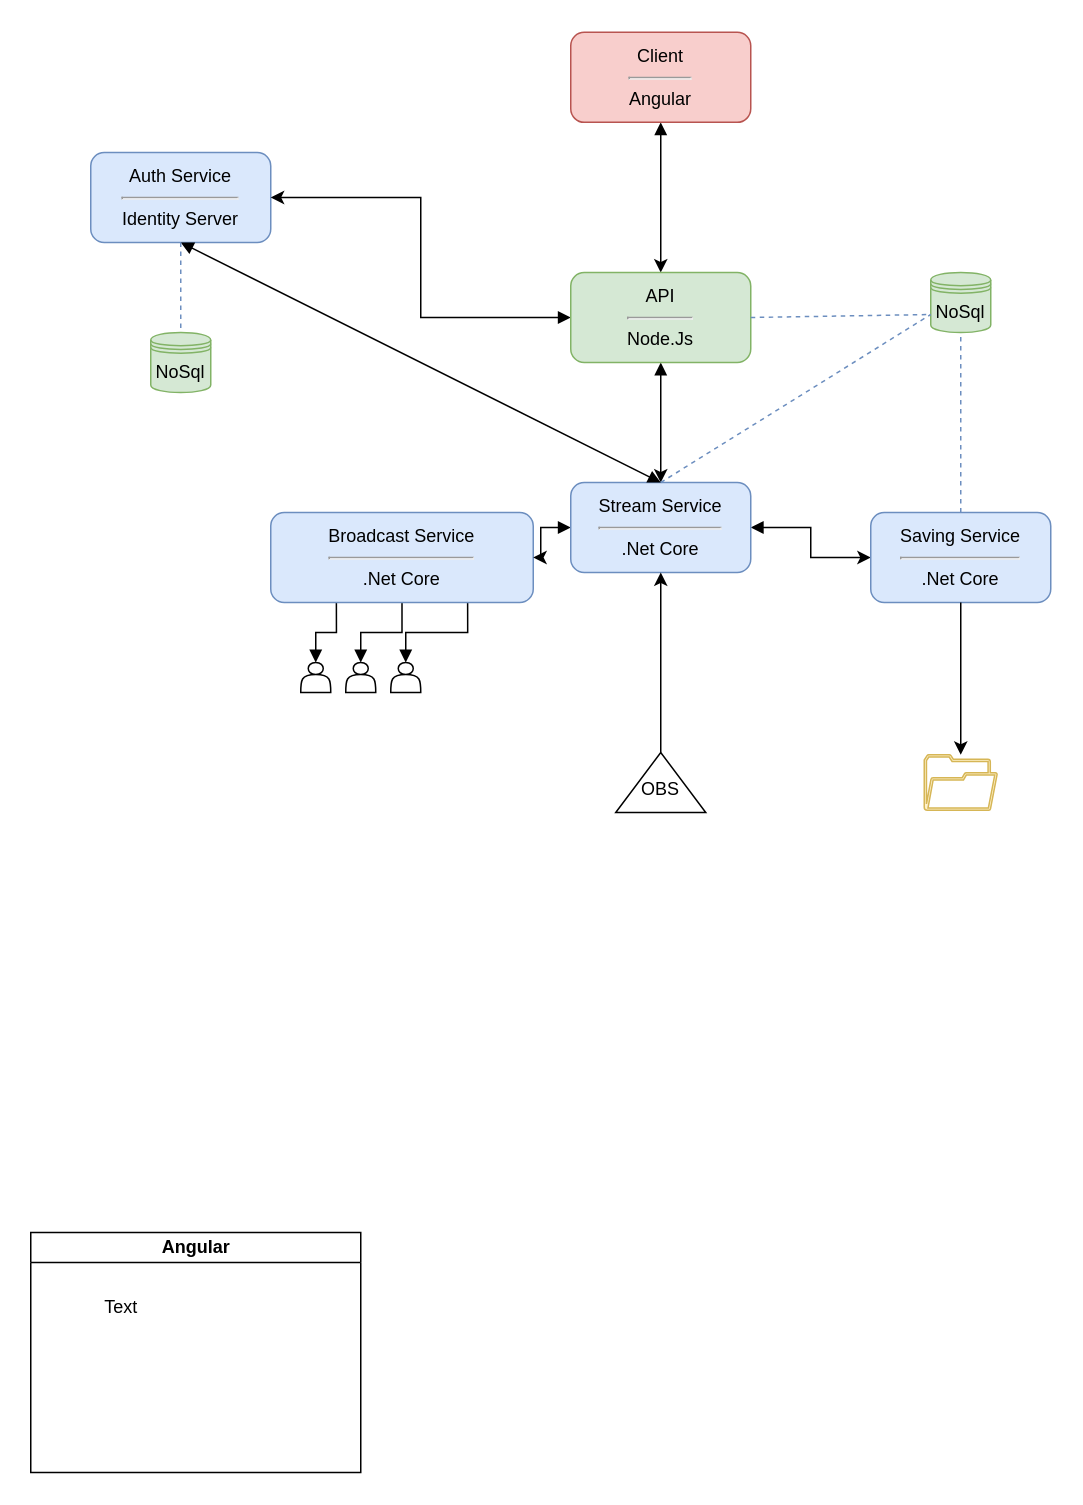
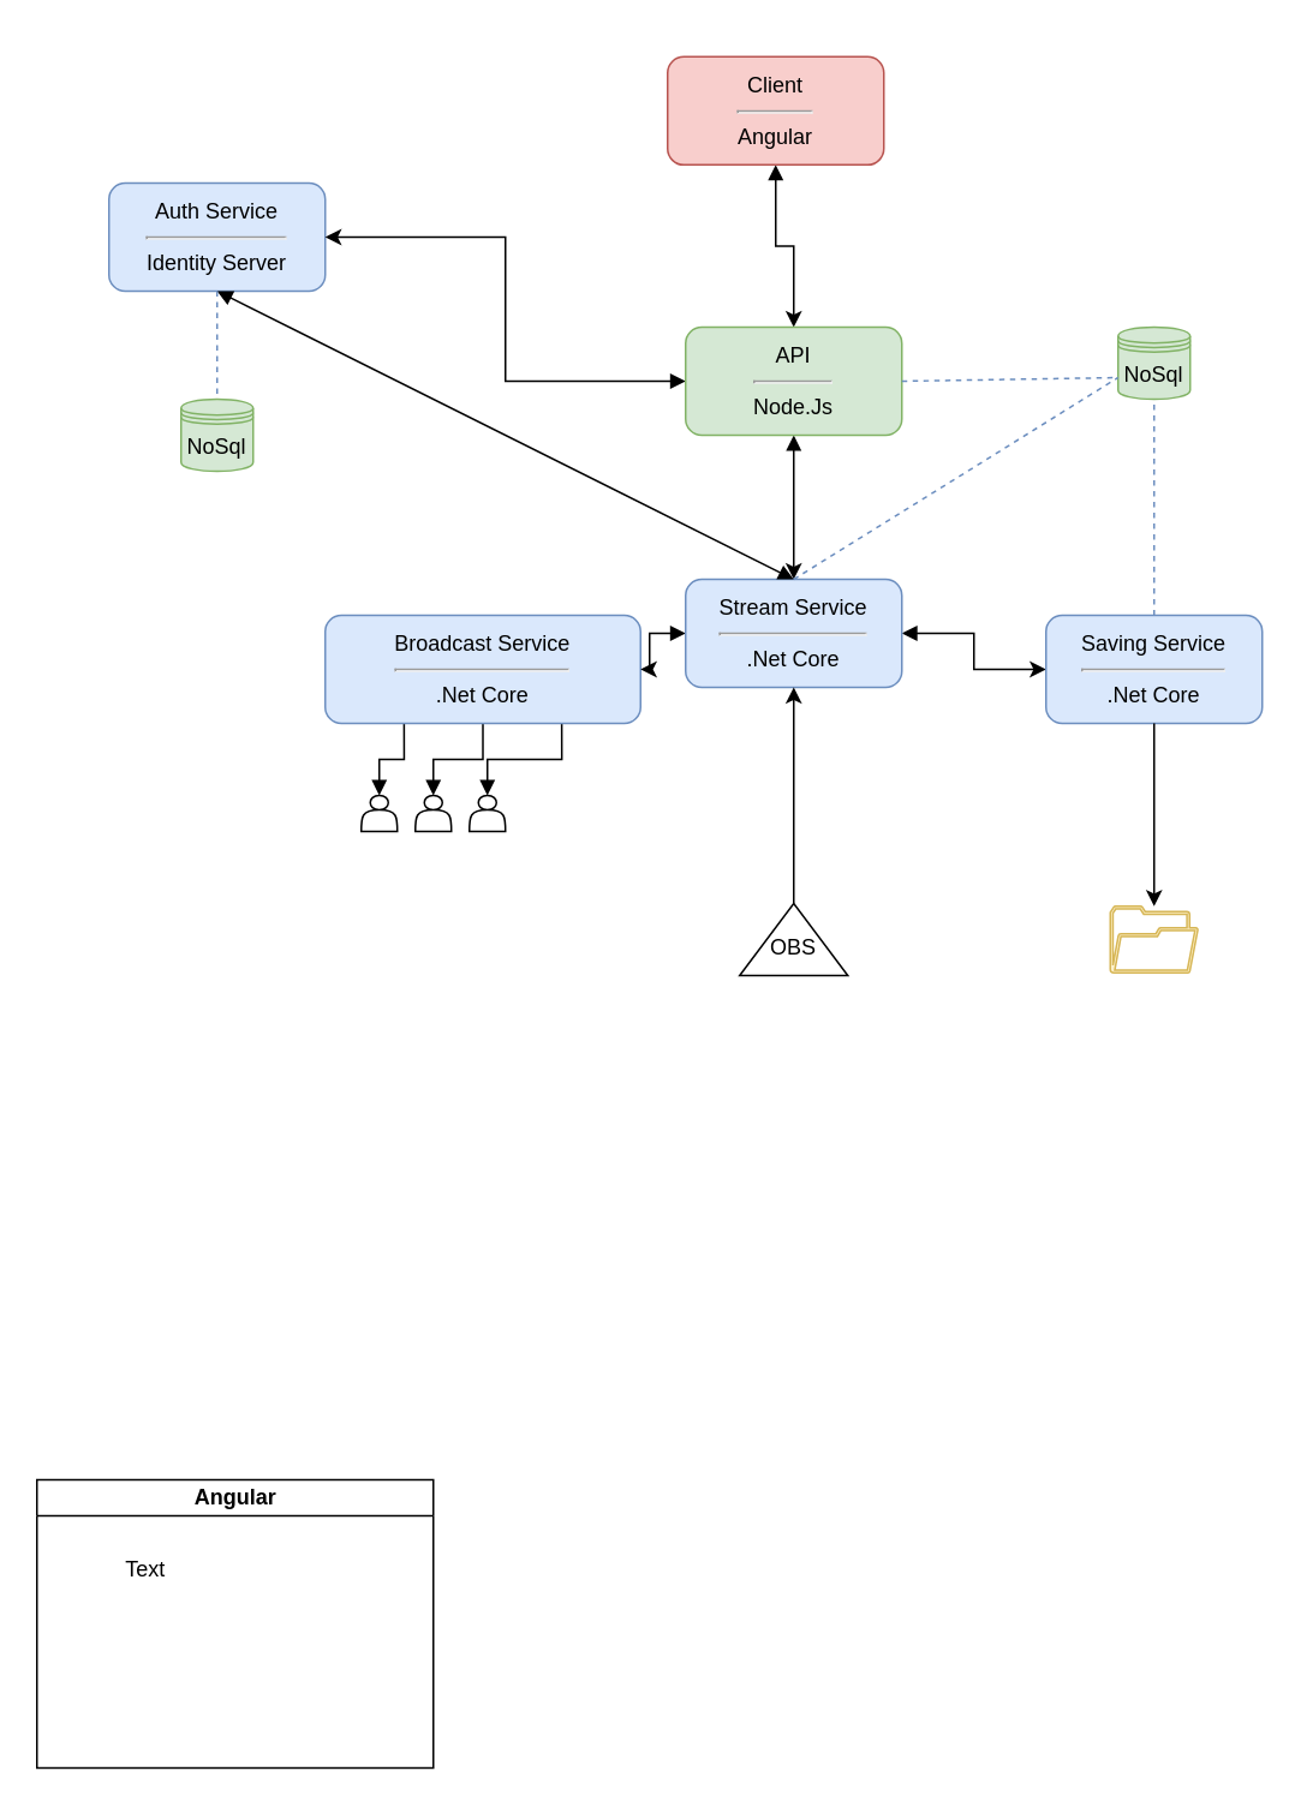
  <mxCell id="0" />
  <mxCell id="1" parent="0" />
  <mxCell id="2" value="" style="edgeStyle=orthogonalEdgeStyle;rounded=0;orthogonalLoop=1;jettySize=auto;html=1;entryX=0.5;entryY=0;entryDx=0;entryDy=0;horizontal=1;startArrow=block;startFill=1;" edge="1" parent="1" source="3" target="7"><mxGeometry relative="1" as="geometry"><mxPoint x="440" y="160.9" as="targetPoint" /></mxGeometry></mxCell>
- <mxCell id="3" value="Client&lt;hr&gt;Angular" style="rounded=1;whiteSpace=wrap;html=1;flipH=0;fillColor=#f8cecc;strokeColor=#b85450;" vertex="1" parent="1"><mxGeometry x="380" y="20.9" width="120" height="60" as="geometry" /></mxCell>
+ <mxCell id="3" value="Client&lt;hr&gt;Angular" style="rounded=1;whiteSpace=wrap;html=1;flipH=0;fillColor=#f8cecc;strokeColor=#b85450;" vertex="1" parent="1"><mxGeometry x="370" y="30.9" width="120" height="60" as="geometry" /></mxCell>
  <mxCell id="4" value="Auth Service&lt;hr&gt;Identity Server" style="rounded=1;whiteSpace=wrap;html=1;flipH=0;fillColor=#dae8fc;strokeColor=#6c8ebf;" vertex="1" parent="1"><mxGeometry x="60" y="101" width="120" height="60" as="geometry" /></mxCell>
  <mxCell id="5" value="" style="edgeStyle=orthogonalEdgeStyle;rounded=0;orthogonalLoop=1;jettySize=auto;html=1;startArrow=block;startFill=1;entryX=0.5;entryY=0;entryDx=0;entryDy=0;" edge="1" parent="1" source="7" target="14"><mxGeometry relative="1" as="geometry"><mxPoint x="440" y="321" as="targetPoint" /></mxGeometry></mxCell>
  <mxCell id="6" value="" style="edgeStyle=orthogonalEdgeStyle;rounded=0;orthogonalLoop=1;jettySize=auto;html=1;startArrow=block;startFill=1;entryX=1;entryY=0.5;entryDx=0;entryDy=0;" edge="1" parent="1" source="7" target="4"><mxGeometry relative="1" as="geometry"><mxPoint x="300" y="211" as="targetPoint" /></mxGeometry></mxCell>
  <mxCell id="7" value="API&lt;hr&gt;Node.Js&lt;br&gt;" style="rounded=1;whiteSpace=wrap;html=1;flipH=0;fillColor=#d5e8d4;strokeColor=#82b366;" vertex="1" parent="1"><mxGeometry x="380" y="181" width="120" height="60" as="geometry" /></mxCell>
  <mxCell id="8" value="" style="edgeStyle=orthogonalEdgeStyle;rounded=0;orthogonalLoop=1;jettySize=auto;html=1;startArrow=none;startFill=0;endArrow=block;endFill=1;entryX=0.5;entryY=0;entryDx=0;entryDy=0;exitX=0.75;exitY=1;exitDx=0;exitDy=0;" edge="1" parent="1" source="11" target="28"><mxGeometry relative="1" as="geometry"><mxPoint x="240" y="481" as="targetPoint" /></mxGeometry></mxCell>
  <mxCell id="9" value="" style="edgeStyle=orthogonalEdgeStyle;rounded=0;orthogonalLoop=1;jettySize=auto;html=1;startArrow=none;startFill=0;endArrow=block;endFill=1;exitX=0.25;exitY=1;exitDx=0;exitDy=0;" edge="1" parent="1" source="11" target="26"><mxGeometry relative="1" as="geometry"><mxPoint x="240" y="481" as="targetPoint" /></mxGeometry></mxCell>
  <mxCell id="10" value="" style="edgeStyle=orthogonalEdgeStyle;rounded=0;orthogonalLoop=1;jettySize=auto;html=1;startArrow=none;startFill=0;endArrow=block;endFill=1;entryX=0.5;entryY=0;entryDx=0;entryDy=0;" edge="1" parent="1" source="11" target="27"><mxGeometry relative="1" as="geometry"><mxPoint x="240" y="481" as="targetPoint" /></mxGeometry></mxCell>
  <mxCell id="11" value="Broadcast Service&lt;hr&gt;.Net Core" style="rounded=1;whiteSpace=wrap;html=1;flipH=0;fillColor=#dae8fc;strokeColor=#6c8ebf;" vertex="1" parent="1"><mxGeometry x="180" y="341" width="175" height="60" as="geometry" /></mxCell>
  <mxCell id="12" value="" style="edgeStyle=orthogonalEdgeStyle;rounded=0;orthogonalLoop=1;jettySize=auto;html=1;startArrow=block;startFill=1;" edge="1" parent="1" source="14" target="11"><mxGeometry relative="1" as="geometry" /></mxCell>
  <mxCell id="13" value="" style="edgeStyle=orthogonalEdgeStyle;rounded=0;orthogonalLoop=1;jettySize=auto;html=1;startArrow=block;startFill=1;" edge="1" parent="1" source="14" target="15"><mxGeometry relative="1" as="geometry" /></mxCell>
  <mxCell id="14" value="Stream Service&lt;hr&gt;.Net Core" style="rounded=1;whiteSpace=wrap;html=1;flipH=0;fillColor=#dae8fc;strokeColor=#6c8ebf;" vertex="1" parent="1"><mxGeometry x="380" y="321" width="120" height="60" as="geometry" /></mxCell>
  <mxCell id="15" value="Saving Service&lt;hr&gt;.Net Core" style="rounded=1;whiteSpace=wrap;html=1;flipH=0;fillColor=#dae8fc;strokeColor=#6c8ebf;" vertex="1" parent="1"><mxGeometry x="580" y="341" width="120" height="60" as="geometry" /></mxCell>
  <mxCell id="16" value="NoSql" style="shape=datastore;whiteSpace=wrap;html=1;fillColor=#d5e8d4;strokeColor=#82b366;" vertex="1" parent="1"><mxGeometry x="620" y="181" width="40" height="40" as="geometry" /></mxCell>
  <mxCell id="17" value="NoSql" style="shape=datastore;whiteSpace=wrap;html=1;fillColor=#d5e8d4;strokeColor=#82b366;" vertex="1" parent="1"><mxGeometry x="100" y="221" width="40" height="40" as="geometry" /></mxCell>
  <mxCell id="18" value="" style="triangle;whiteSpace=wrap;html=1;labelBackgroundColor=none;align=center;rotation=-90;" vertex="1" parent="1"><mxGeometry x="420" y="491" width="40" height="60" as="geometry" /></mxCell>
  <mxCell id="19" value="OBS" style="text;html=1;strokeColor=none;fillColor=none;align=center;verticalAlign=middle;whiteSpace=wrap;rounded=0;labelBackgroundColor=none;" vertex="1" parent="1"><mxGeometry x="425" y="521" width="30" height="10" as="geometry" /></mxCell>
  <mxCell id="20" value="" style="endArrow=none;dashed=1;html=1;entryX=0;entryY=0.7;entryDx=0;entryDy=0;fillColor=#dae8fc;strokeColor=#6c8ebf;" edge="1" parent="1" target="16"><mxGeometry width="50" height="50" relative="1" as="geometry"><mxPoint x="500" y="211" as="sourcePoint" /><mxPoint x="550" y="161" as="targetPoint" /></mxGeometry></mxCell>
  <mxCell id="21" value="" style="endArrow=none;dashed=1;html=1;exitX=0.5;exitY=0;exitDx=0;exitDy=0;entryX=0;entryY=0.7;entryDx=0;entryDy=0;fillColor=#dae8fc;strokeColor=#6c8ebf;" edge="1" parent="1" source="14" target="16"><mxGeometry width="50" height="50" relative="1" as="geometry"><mxPoint x="500" y="341" as="sourcePoint" /><mxPoint x="550" y="291" as="targetPoint" /></mxGeometry></mxCell>
  <mxCell id="22" value="" style="endArrow=none;dashed=1;html=1;entryX=0.5;entryY=1;entryDx=0;entryDy=0;fillColor=#dae8fc;strokeColor=#6c8ebf;" edge="1" parent="1" target="16"><mxGeometry width="50" height="50" relative="1" as="geometry"><mxPoint x="640" y="341" as="sourcePoint" /><mxPoint x="690" y="291" as="targetPoint" /></mxGeometry></mxCell>
  <mxCell id="23" value="" style="endArrow=block;html=1;entryX=0.5;entryY=0;entryDx=0;entryDy=0;exitX=0.5;exitY=1;exitDx=0;exitDy=0;startArrow=block;startFill=1;endFill=1;" edge="1" parent="1" source="4" target="14"><mxGeometry width="50" height="50" relative="1" as="geometry"><mxPoint x="190" y="131" as="sourcePoint" /><mxPoint x="420" y="281" as="targetPoint" /><Array as="points" /></mxGeometry></mxCell>
  <mxCell id="24" value="" style="endArrow=none;dashed=1;html=1;exitX=0.5;exitY=1;exitDx=0;exitDy=0;entryX=0.5;entryY=0;entryDx=0;entryDy=0;fillColor=#dae8fc;strokeColor=#6c8ebf;" edge="1" parent="1" source="4" target="17"><mxGeometry width="50" height="50" relative="1" as="geometry"><mxPoint x="70" y="271" as="sourcePoint" /><mxPoint x="120" y="221" as="targetPoint" /></mxGeometry></mxCell>
  <mxCell id="25" value="" style="endArrow=classic;html=1;entryX=0.5;entryY=1;entryDx=0;entryDy=0;exitX=1;exitY=0.5;exitDx=0;exitDy=0;" edge="1" parent="1" source="18" target="14"><mxGeometry width="50" height="50" relative="1" as="geometry"><mxPoint x="350" y="481" as="sourcePoint" /><mxPoint x="400" y="431" as="targetPoint" /></mxGeometry></mxCell>
  <mxCell id="26" value="" style="shape=actor;whiteSpace=wrap;html=1;labelBackgroundColor=none;align=center;" vertex="1" parent="1"><mxGeometry x="200" y="441" width="20" height="20" as="geometry" /></mxCell>
  <mxCell id="27" value="" style="shape=actor;whiteSpace=wrap;html=1;labelBackgroundColor=none;align=center;" vertex="1" parent="1"><mxGeometry x="230" y="441" width="20" height="20" as="geometry" /></mxCell>
  <mxCell id="28" value="" style="shape=actor;whiteSpace=wrap;html=1;labelBackgroundColor=none;align=center;" vertex="1" parent="1"><mxGeometry x="260" y="441" width="20" height="20" as="geometry" /></mxCell>
  <mxCell id="29" value="" style="pointerEvents=1;shadow=0;dashed=0;html=1;strokeColor=#d6b656;fillColor=#fff2cc;aspect=fixed;labelPosition=center;verticalLabelPosition=bottom;verticalAlign=top;align=center;outlineConnect=0;shape=mxgraph.vvd.folder;labelBackgroundColor=none;" vertex="1" parent="1"><mxGeometry x="615.66" y="502.5" width="48.69" height="37" as="geometry" /></mxCell>
  <mxCell id="30" value="" style="endArrow=classic;html=1;exitX=0.5;exitY=1;exitDx=0;exitDy=0;" edge="1" parent="1" source="15" target="29"><mxGeometry width="50" height="50" relative="1" as="geometry"><mxPoint x="620" y="476" as="sourcePoint" /><mxPoint x="670" y="426" as="targetPoint" /></mxGeometry></mxCell>
  <mxCell id="31" style="edgeStyle=orthogonalEdgeStyle;rounded=0;orthogonalLoop=1;jettySize=auto;html=1;exitX=0.5;exitY=1;exitDx=0;exitDy=0;startArrow=none;startFill=0;endArrow=block;endFill=1;" edge="1" parent="1" source="26" target="26"><mxGeometry relative="1" as="geometry" /></mxCell>
  <mxCell id="32" value="Angular" style="swimlane;html=1;startSize=20;horizontal=1;containerType=tree;labelBackgroundColor=none;align=center;" vertex="1" parent="1"><mxGeometry y="821" width="220" height="160" as="geometry" x="20" /></mxCell>
  <mxCell id="33" value="Text" style="text;html=1;align=center;verticalAlign=middle;resizable=0;points=[];autosize=1;" vertex="1" parent="32"><mxGeometry x="40" y="40" width="40" height="20" as="geometry" /></mxCell>
